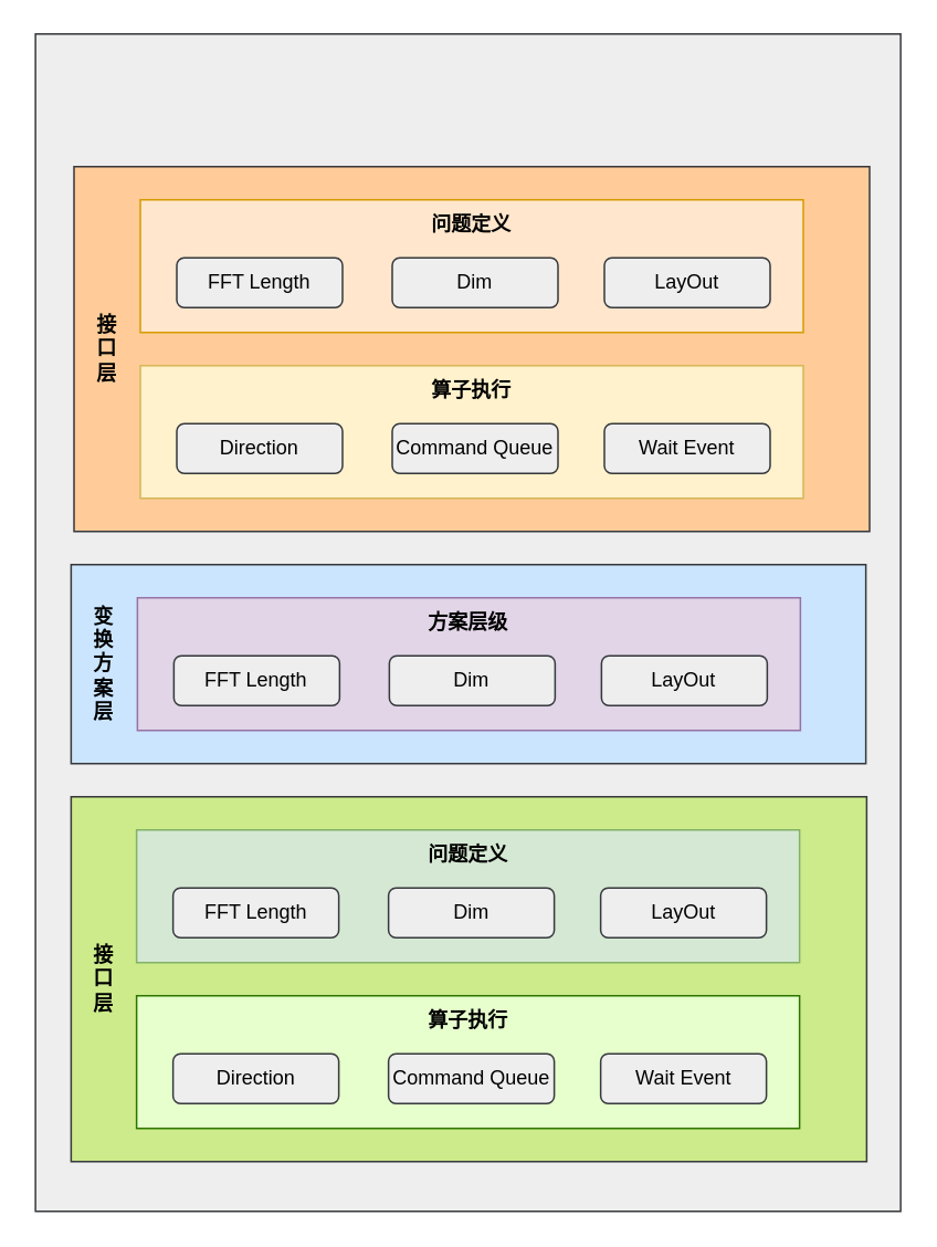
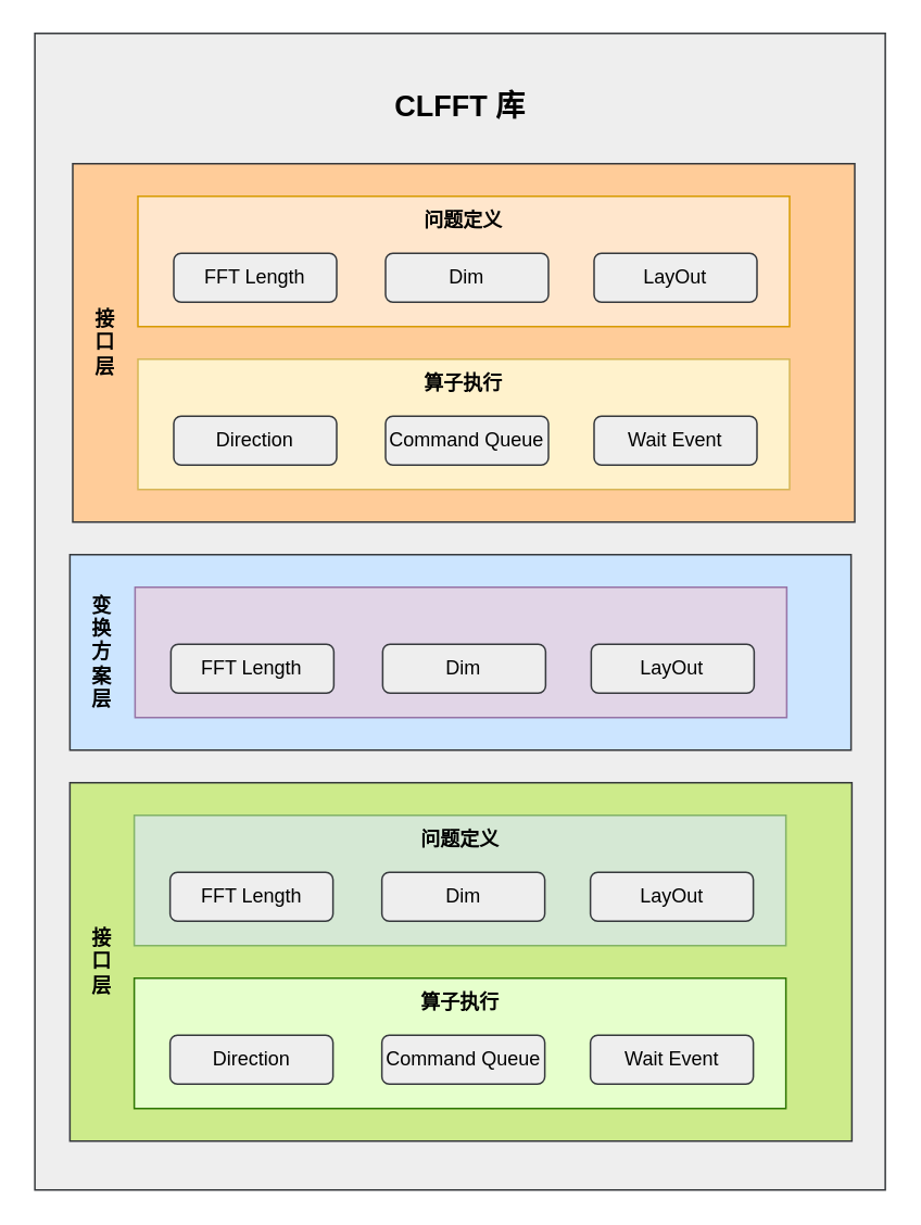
  <mxCell id="0" />
  <mxCell id="1" parent="0" />
  <mxCell id="2" value="" style="rounded=0;whiteSpace=wrap;html=1;fillStyle=auto;fillColor=#eeeeee;strokeColor=#36393d;" vertex="1" parent="1"><mxGeometry x="20.75" y="20" width="522" height="710" as="geometry" /></mxCell>
  <mxCell id="3" value="" style="rounded=0;whiteSpace=wrap;html=1;fillColor=#ffcc99;strokeColor=#36393d;" parent="1" vertex="1"><mxGeometry x="44" y="100" width="480" height="220" as="geometry" /></mxCell>
+ <mxCell id="4" value="&lt;b&gt;&lt;font style=&quot;font-size: 18px;&quot;&gt;CLFFT 库&lt;/font&gt;&lt;/b&gt;" style="text;strokeColor=none;align=center;fillColor=none;html=1;verticalAlign=middle;whiteSpace=wrap;rounded=0;" parent="1" vertex="1"><mxGeometry x="228.75" y="30" width="106" height="70" as="geometry" /></mxCell>
  <mxCell id="5" value="&lt;b&gt;接&lt;br&gt;口&lt;br&gt;层&lt;/b&gt;" style="text;strokeColor=none;align=center;fillColor=none;html=1;verticalAlign=middle;whiteSpace=wrap;rounded=0;" parent="1" vertex="1"><mxGeometry x="39" y="177.5" width="50" height="65" as="geometry" /></mxCell>
  <mxCell id="6" value="" style="rounded=0;whiteSpace=wrap;html=1;fillColor=#fff2cc;strokeColor=#d6b656;" vertex="1" parent="1"><mxGeometry x="84" y="220" width="400" height="80" as="geometry" /></mxCell>
  <mxCell id="7" value="Direction" style="rounded=1;whiteSpace=wrap;html=1;fillColor=#eeeeee;strokeColor=#36393d;" vertex="1" parent="1"><mxGeometry x="106" y="255" width="100" height="30" as="geometry" /></mxCell>
  <mxCell id="8" value="Command Queue" style="rounded=1;whiteSpace=wrap;html=1;fillColor=#eeeeee;strokeColor=#36393d;" vertex="1" parent="1"><mxGeometry x="236" y="255" width="100" height="30" as="geometry" /></mxCell>
  <mxCell id="9" value="Wait Event" style="rounded=1;whiteSpace=wrap;html=1;fillColor=#eeeeee;strokeColor=#36393d;" vertex="1" parent="1"><mxGeometry x="364" y="255" width="100" height="30" as="geometry" /></mxCell>
  <mxCell id="10" value="&lt;b&gt;算子执行&lt;/b&gt;" style="text;strokeColor=none;align=center;fillColor=none;html=1;verticalAlign=middle;whiteSpace=wrap;rounded=0;" vertex="1" parent="1"><mxGeometry x="236" y="220" width="96" height="30" as="geometry" /></mxCell>
  <mxCell id="11" value="" style="rounded=0;whiteSpace=wrap;html=1;fillColor=#ffe6cc;strokeColor=#d79b00;" vertex="1" parent="1"><mxGeometry x="84" y="120" width="400" height="80" as="geometry" /></mxCell>
  <mxCell id="12" value="FFT Length" style="rounded=1;whiteSpace=wrap;html=1;fillColor=#eeeeee;strokeColor=#36393d;fillStyle=auto;" vertex="1" parent="1"><mxGeometry x="106" y="155" width="100" height="30" as="geometry" /></mxCell>
  <mxCell id="13" value="Dim" style="rounded=1;whiteSpace=wrap;html=1;fillColor=#eeeeee;strokeColor=#36393d;" vertex="1" parent="1"><mxGeometry x="236" y="155" width="100" height="30" as="geometry" /></mxCell>
  <mxCell id="14" value="LayOut" style="rounded=1;whiteSpace=wrap;html=1;fillColor=#eeeeee;strokeColor=#36393d;" vertex="1" parent="1"><mxGeometry x="364" y="155" width="100" height="30" as="geometry" /></mxCell>
  <mxCell id="15" value="&lt;b&gt;问题定义&lt;/b&gt;" style="text;strokeColor=none;align=center;fillColor=none;html=1;verticalAlign=middle;whiteSpace=wrap;rounded=0;" vertex="1" parent="1"><mxGeometry x="236" y="120" width="96" height="30" as="geometry" /></mxCell>
  <mxCell id="16" value="" style="rounded=0;whiteSpace=wrap;html=1;fillColor=#cce5ff;strokeColor=#36393d;" vertex="1" parent="1"><mxGeometry x="42.25" y="340" width="479.5" height="120" as="geometry" /></mxCell>
  <mxCell id="17" value="&lt;b&gt;变&lt;br&gt;换&lt;br&gt;方&lt;br&gt;案&lt;br&gt;层&lt;br&gt;&lt;/b&gt;" style="text;strokeColor=none;align=center;fillColor=none;html=1;verticalAlign=middle;whiteSpace=wrap;rounded=0;" vertex="1" parent="1"><mxGeometry x="36.75" y="367.5" width="50" height="65" as="geometry" /></mxCell>
  <mxCell id="18" value="" style="rounded=0;whiteSpace=wrap;html=1;fillColor=#e1d5e7;strokeColor=#9673a6;" vertex="1" parent="1"><mxGeometry x="82.25" y="360" width="400" height="80" as="geometry" /></mxCell>
  <mxCell id="19" value="FFT Length" style="rounded=1;whiteSpace=wrap;html=1;fillColor=#eeeeee;strokeColor=#36393d;" vertex="1" parent="1"><mxGeometry x="104.25" y="395" width="100" height="30" as="geometry" /></mxCell>
  <mxCell id="20" value="Dim" style="rounded=1;whiteSpace=wrap;html=1;fillColor=#eeeeee;strokeColor=#36393d;" vertex="1" parent="1"><mxGeometry x="234.25" y="395" width="100" height="30" as="geometry" /></mxCell>
  <mxCell id="21" value="LayOut" style="rounded=1;whiteSpace=wrap;html=1;fillColor=#eeeeee;strokeColor=#36393d;" vertex="1" parent="1"><mxGeometry x="362.25" y="395" width="100" height="30" as="geometry" /></mxCell>
- <mxCell id="22" value="&lt;b&gt;方案层级&lt;/b&gt;" style="text;strokeColor=none;align=center;fillColor=none;html=1;verticalAlign=middle;whiteSpace=wrap;rounded=0;" vertex="1" parent="1"><mxGeometry x="234.25" y="360" width="96" height="30" as="geometry" /></mxCell>
  <mxCell id="23" value="" style="rounded=0;whiteSpace=wrap;html=1;fillColor=#cdeb8b;strokeColor=#36393d;" vertex="1" parent="1"><mxGeometry x="42.25" y="480" width="480" height="220" as="geometry" /></mxCell>
  <mxCell id="24" value="&lt;b&gt;接&lt;br&gt;口&lt;br&gt;层&lt;/b&gt;" style="text;strokeColor=none;align=center;fillColor=none;html=1;verticalAlign=middle;whiteSpace=wrap;rounded=0;" vertex="1" parent="1"><mxGeometry x="36.75" y="557.5" width="50" height="65" as="geometry" /></mxCell>
  <mxCell id="25" value="" style="rounded=0;whiteSpace=wrap;html=1;fillColor=#E6FFCC;fontColor=#ffffff;strokeColor=#2D7600;" vertex="1" parent="1"><mxGeometry x="81.75" y="600" width="400" height="80" as="geometry" /></mxCell>
  <mxCell id="26" value="Direction" style="rounded=1;whiteSpace=wrap;html=1;fillColor=#eeeeee;strokeColor=#36393d;" vertex="1" parent="1"><mxGeometry x="103.75" y="635" width="100" height="30" as="geometry" /></mxCell>
  <mxCell id="27" value="Command Queue" style="rounded=1;whiteSpace=wrap;html=1;fillColor=#eeeeee;strokeColor=#36393d;" vertex="1" parent="1"><mxGeometry x="233.75" y="635" width="100" height="30" as="geometry" /></mxCell>
  <mxCell id="28" value="Wait Event" style="rounded=1;whiteSpace=wrap;html=1;fillColor=#eeeeee;strokeColor=#36393d;" vertex="1" parent="1"><mxGeometry x="361.75" y="635" width="100" height="30" as="geometry" /></mxCell>
  <mxCell id="29" value="&lt;b&gt;算子执行&lt;/b&gt;" style="text;strokeColor=none;align=center;fillColor=none;html=1;verticalAlign=middle;whiteSpace=wrap;rounded=0;" vertex="1" parent="1"><mxGeometry x="233.75" y="600" width="96" height="30" as="geometry" /></mxCell>
  <mxCell id="30" value="" style="rounded=0;whiteSpace=wrap;html=1;fillColor=#d5e8d4;strokeColor=#82b366;" vertex="1" parent="1"><mxGeometry x="81.75" y="500" width="400" height="80" as="geometry" /></mxCell>
  <mxCell id="31" value="FFT Length" style="rounded=1;whiteSpace=wrap;html=1;fillColor=#eeeeee;strokeColor=#36393d;" vertex="1" parent="1"><mxGeometry x="103.75" y="535" width="100" height="30" as="geometry" /></mxCell>
  <mxCell id="32" value="Dim" style="rounded=1;whiteSpace=wrap;html=1;fillColor=#eeeeee;strokeColor=#36393d;" vertex="1" parent="1"><mxGeometry x="233.75" y="535" width="100" height="30" as="geometry" /></mxCell>
  <mxCell id="33" value="LayOut" style="rounded=1;whiteSpace=wrap;html=1;fillColor=#eeeeee;strokeColor=#36393d;" vertex="1" parent="1"><mxGeometry x="361.75" y="535" width="100" height="30" as="geometry" /></mxCell>
  <mxCell id="34" value="&lt;b&gt;问题定义&lt;/b&gt;" style="text;strokeColor=none;align=center;fillColor=none;html=1;verticalAlign=middle;whiteSpace=wrap;rounded=0;" vertex="1" parent="1"><mxGeometry x="233.75" y="500" width="96" height="30" as="geometry" /></mxCell>
